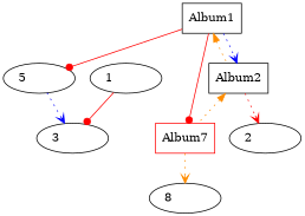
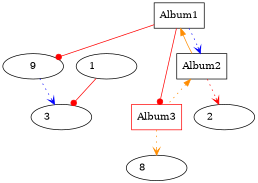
  digraph {
    rankdir=TB
    node [shape=ellipse]
    edge [arrowhead=vee color=red dir=forward style=dotted]
    n1 [color=black label=Album1 shape=rectangle]
-   n2 [label="5         "]
+   n2 [label=9]
    n3 [color=black label=Album2 shape=rectangle]
-   n4 [color=red label=Album7 shape=rectangle]
+   n4 [color=red label=Album3 shape=rectangle]
    n5 [label="3         "]
    n6 [label="2         "]
    n7 [label="1         "]
    n8 [label="8         "]
    n1 -> n2 [arrowhead=dot style=solid]
-   n1 -> n3 [color=darkorange dir=back arrowhead=""]
+   n1 -> n3 [color=darkorange dir=back style=solid arrowhead=""]
    n1 -> n3 [color=blue]
    n1 -> n4 [arrowhead=dot style=solid]
    n2 -> n5 [color=blue]
    n3 -> n4 [color=darkorange dir=back arrowhead=""]
    n3 -> n6
    n4 -> n8 [color=darkorange]
    n7 -> n5 [arrowhead=dot style=solid]
  }
